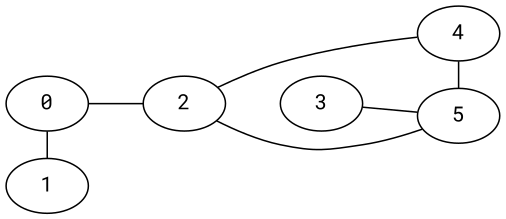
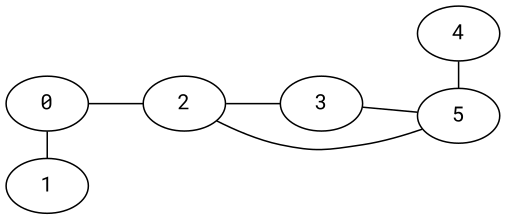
  graph {
    fontname="Roboto Mono"
    rankdir=LR
    node [fontname="Roboto Mono"]
    edge [fontname="Roboto Mono"]
    0
    1
    2
    3
    4
    5
    subgraph sub_1 {
      rank=same
      0
      1
    }
    subgraph sub_2 {
      rank=same
      2
    }
    subgraph sub_3 {
      rank=same
      3
    }
    subgraph sub_4 {
      rank=same
      4
      5
    }
    0 -- 1
    0 -- 2
-   2 -- 4
+   2 -- 3
    3 -- 5
    4 -- 5
    5 -- 2
  }
